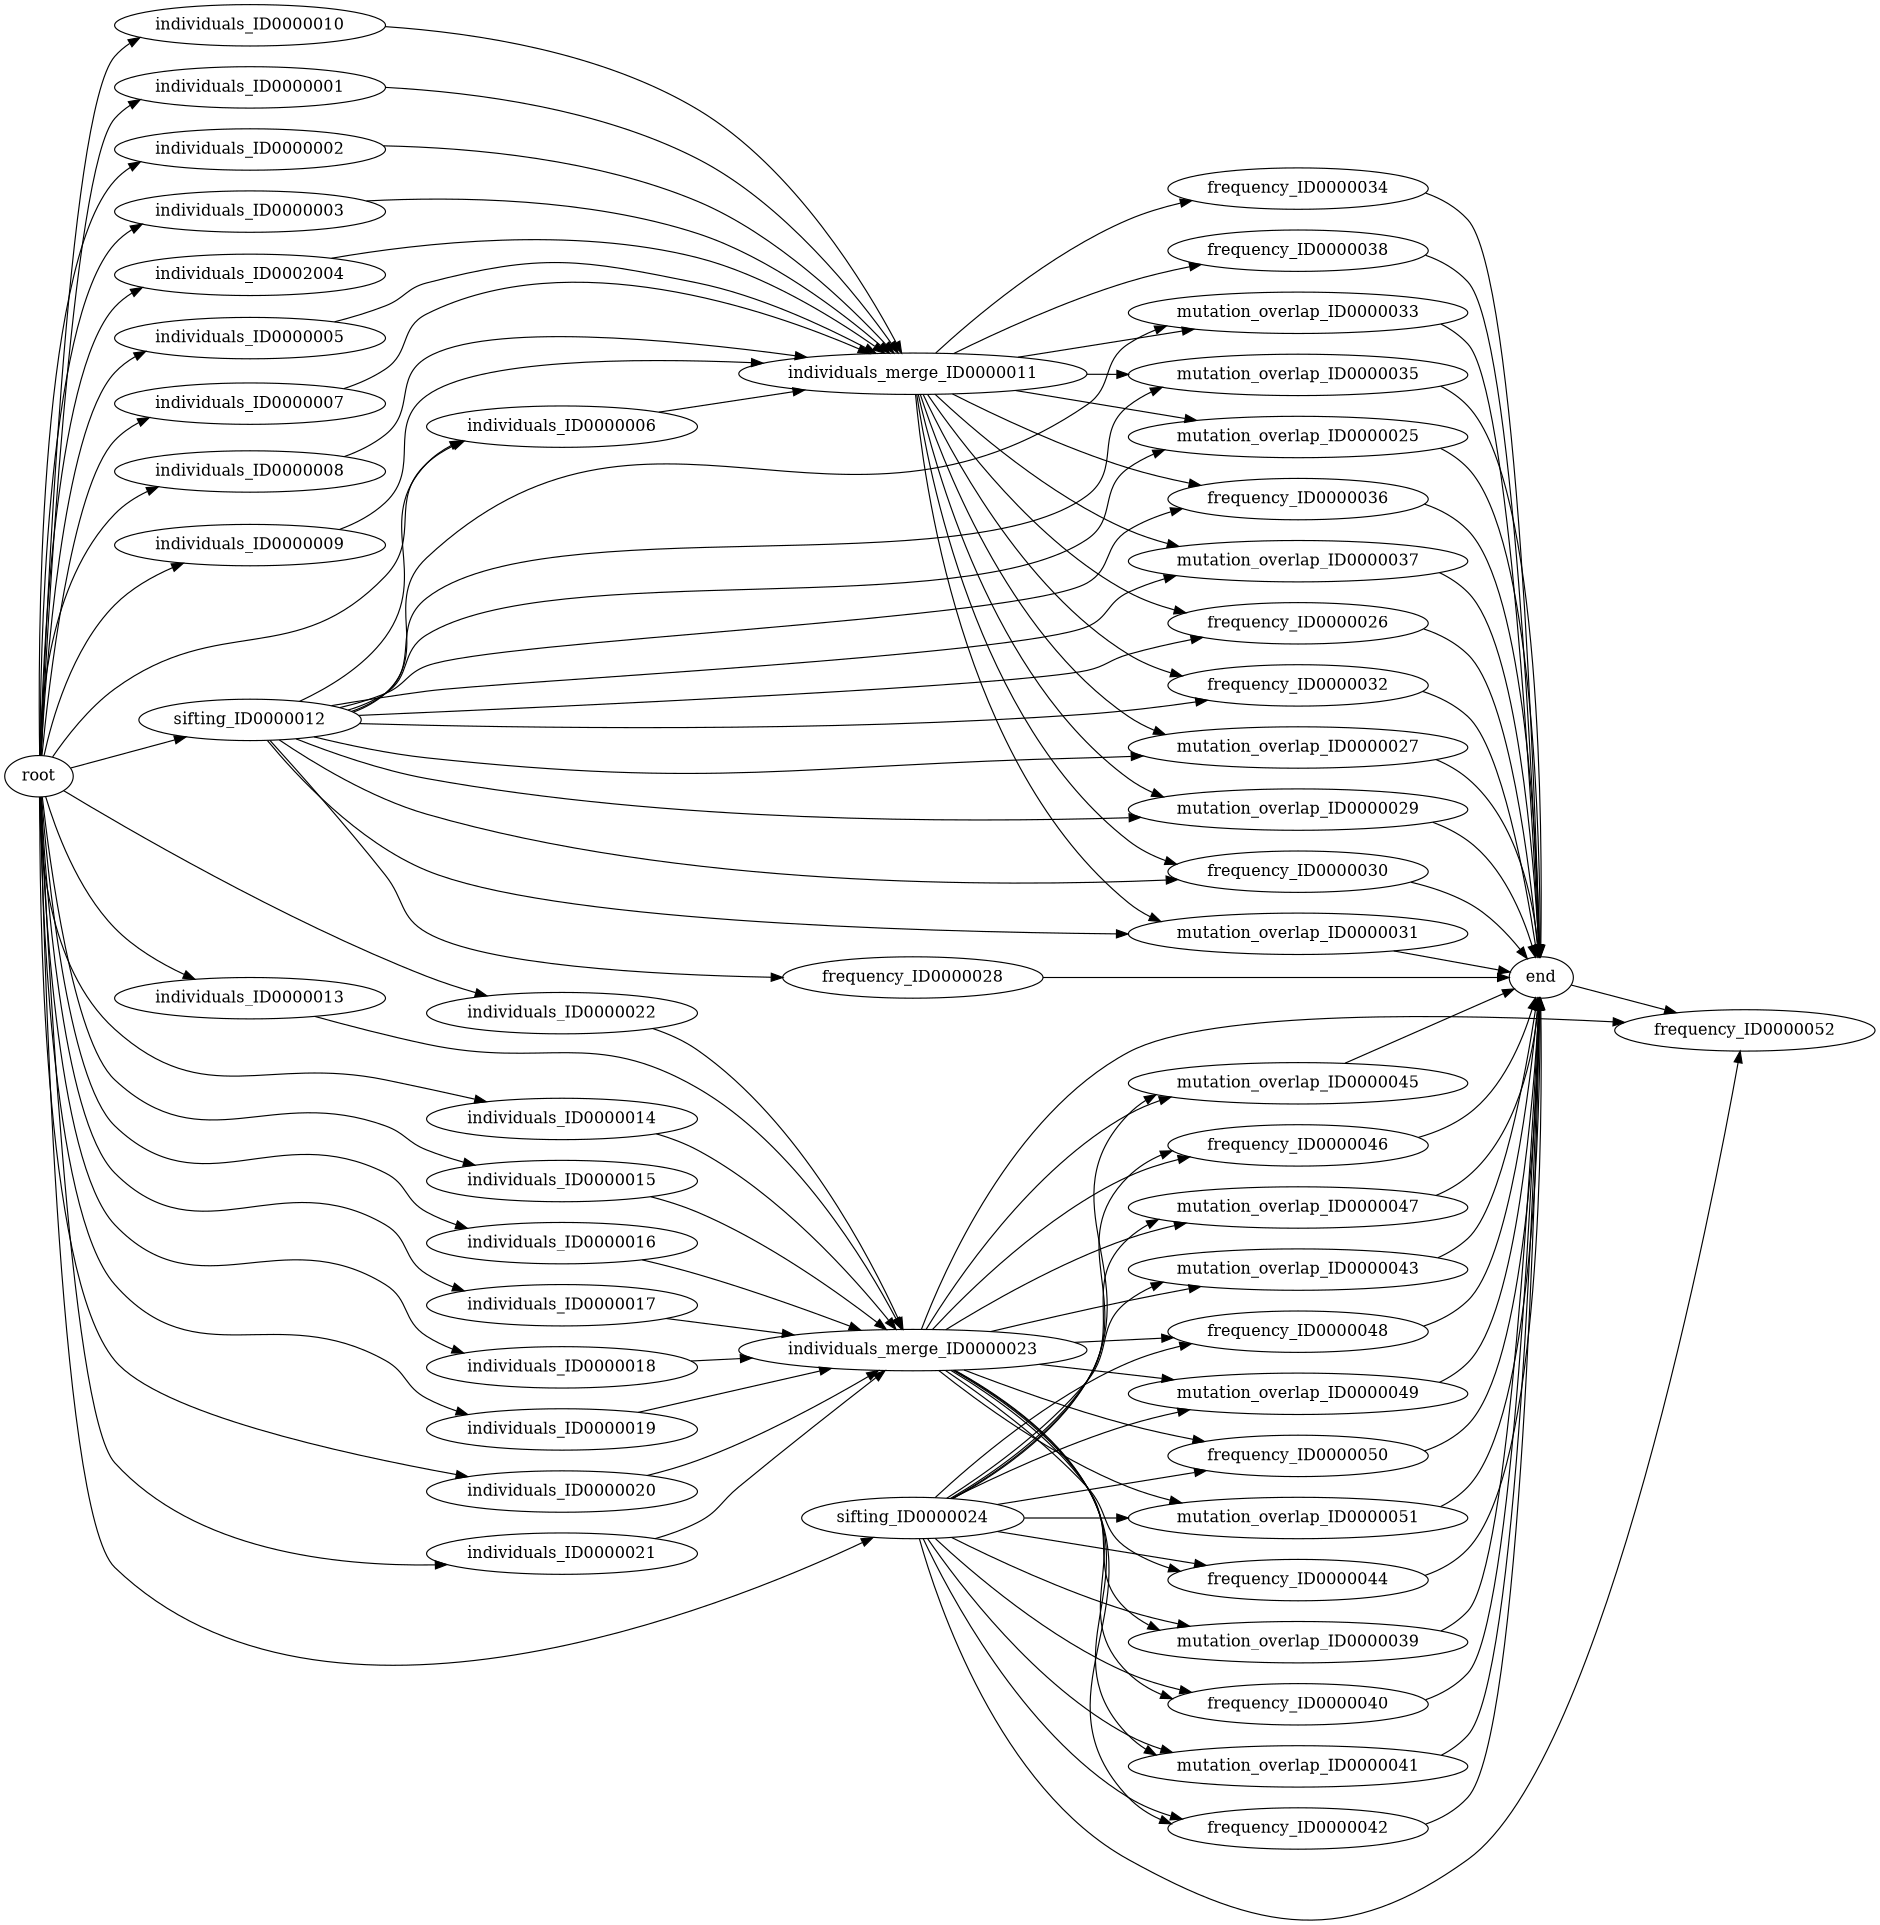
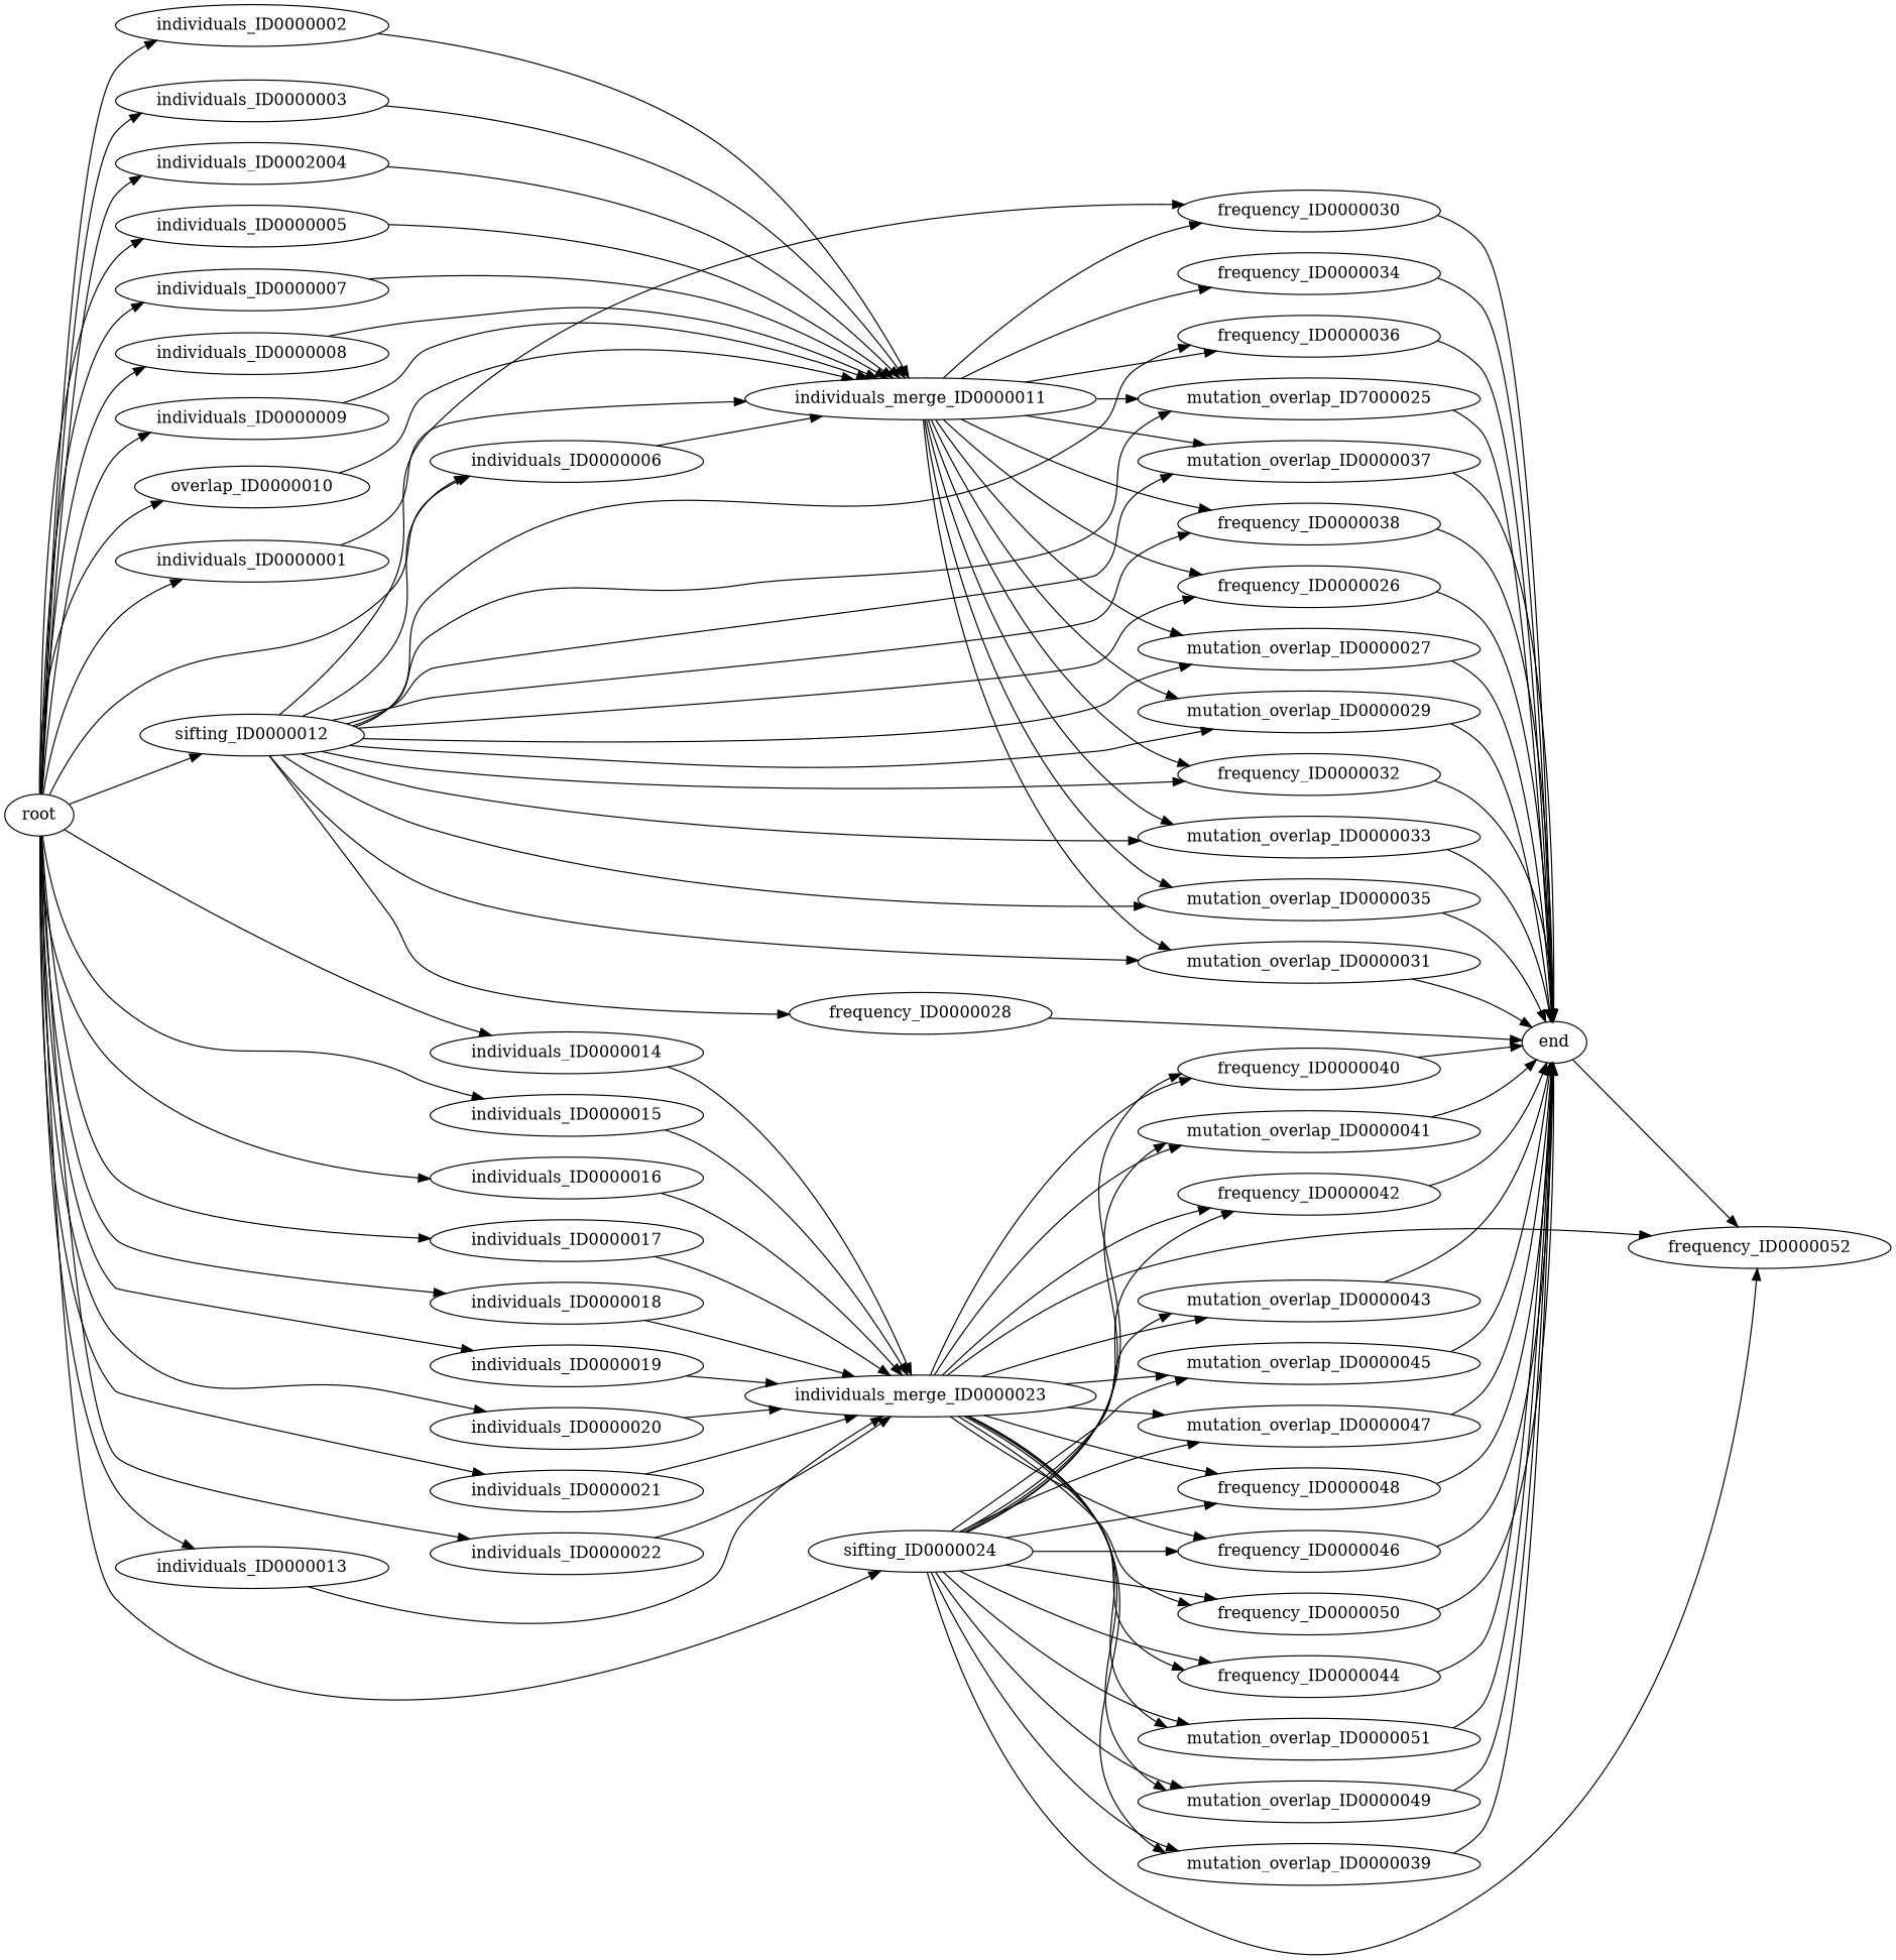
  strict digraph {
    rankdir=LR
    individuals_ID0000001
    individuals_merge_ID0000011
-   mutation_overlap_ID0000025
+   mutation_overlap_ID0000025 [label=mutation_overlap_ID7000025]
    frequency_ID0000026
    mutation_overlap_ID0000027
    mutation_overlap_ID0000029
    frequency_ID0000030
    mutation_overlap_ID0000031
    frequency_ID0000032
    mutation_overlap_ID0000033
    frequency_ID0000034
    mutation_overlap_ID0000035
    frequency_ID0000036
    mutation_overlap_ID0000037
    frequency_ID0000038
    individuals_ID0000002
    individuals_ID0000003
    n18 [label=individuals_ID0002004]
    individuals_ID0000005
    individuals_ID0000006
    individuals_ID0000007
    individuals_ID0000008
    individuals_ID0000009
-   individuals_ID0000010
+   individuals_ID0000010 [label=overlap_ID0000010]
    end
    frequency_ID0000028
    sifting_ID0000012
    individuals_ID0000013
    individuals_merge_ID0000023
    mutation_overlap_ID0000039
    frequency_ID0000040
    mutation_overlap_ID0000041
    frequency_ID0000042
    mutation_overlap_ID0000043
    frequency_ID0000044
    mutation_overlap_ID0000045
    frequency_ID0000046
    mutation_overlap_ID0000047
    frequency_ID0000048
    mutation_overlap_ID0000049
    frequency_ID0000050
    mutation_overlap_ID0000051
    frequency_ID0000052
    individuals_ID0000014
    individuals_ID0000015
    individuals_ID0000016
    individuals_ID0000017
    individuals_ID0000018
    individuals_ID0000019
    individuals_ID0000020
    individuals_ID0000021
    individuals_ID0000022
    sifting_ID0000024
    root
    individuals_ID0000001 -> individuals_merge_ID0000011
    individuals_merge_ID0000011 -> mutation_overlap_ID0000025
    individuals_merge_ID0000011 -> frequency_ID0000026
    individuals_merge_ID0000011 -> mutation_overlap_ID0000027
    individuals_merge_ID0000011 -> mutation_overlap_ID0000029
    individuals_merge_ID0000011 -> frequency_ID0000030
    individuals_merge_ID0000011 -> mutation_overlap_ID0000031
    individuals_merge_ID0000011 -> frequency_ID0000032
    individuals_merge_ID0000011 -> mutation_overlap_ID0000033
    individuals_merge_ID0000011 -> frequency_ID0000034
    individuals_merge_ID0000011 -> mutation_overlap_ID0000035
    individuals_merge_ID0000011 -> frequency_ID0000036
    individuals_merge_ID0000011 -> mutation_overlap_ID0000037
    individuals_merge_ID0000011 -> frequency_ID0000038
    mutation_overlap_ID0000025 -> end
    frequency_ID0000026 -> end
    mutation_overlap_ID0000027 -> end
    mutation_overlap_ID0000029 -> end
    frequency_ID0000030 -> end
    mutation_overlap_ID0000031 -> end
    frequency_ID0000032 -> end
    mutation_overlap_ID0000033 -> end
    frequency_ID0000034 -> end
    mutation_overlap_ID0000035 -> end
    frequency_ID0000036 -> end
    mutation_overlap_ID0000037 -> end
    frequency_ID0000038 -> end
    individuals_ID0000002 -> individuals_merge_ID0000011
    individuals_ID0000003 -> individuals_merge_ID0000011
    n18 -> individuals_merge_ID0000011
    individuals_ID0000005 -> individuals_merge_ID0000011
    individuals_ID0000006 -> individuals_merge_ID0000011
    individuals_ID0000007 -> individuals_merge_ID0000011
    individuals_ID0000008 -> individuals_merge_ID0000011
    individuals_ID0000009 -> individuals_merge_ID0000011
    individuals_ID0000010 -> individuals_merge_ID0000011
    end -> frequency_ID0000052
    frequency_ID0000028 -> end
    sifting_ID0000012 -> mutation_overlap_ID0000025
    sifting_ID0000012 -> frequency_ID0000026
    sifting_ID0000012 -> mutation_overlap_ID0000027
    sifting_ID0000012 -> mutation_overlap_ID0000029
    sifting_ID0000012 -> frequency_ID0000030
    sifting_ID0000012 -> mutation_overlap_ID0000031
    sifting_ID0000012 -> frequency_ID0000032
    sifting_ID0000012 -> mutation_overlap_ID0000033
    sifting_ID0000012 -> mutation_overlap_ID0000035
    sifting_ID0000012 -> frequency_ID0000036
    sifting_ID0000012 -> mutation_overlap_ID0000037
+   sifting_ID0000012 -> frequency_ID0000038
    sifting_ID0000012 -> individuals_ID0000006
    sifting_ID0000012 -> frequency_ID0000028
    individuals_ID0000013 -> individuals_merge_ID0000023
    individuals_merge_ID0000023 -> mutation_overlap_ID0000039
    individuals_merge_ID0000023 -> frequency_ID0000040
    individuals_merge_ID0000023 -> mutation_overlap_ID0000041
    individuals_merge_ID0000023 -> frequency_ID0000042
    individuals_merge_ID0000023 -> mutation_overlap_ID0000043
    individuals_merge_ID0000023 -> frequency_ID0000044
    individuals_merge_ID0000023 -> mutation_overlap_ID0000045
    individuals_merge_ID0000023 -> frequency_ID0000046
    individuals_merge_ID0000023 -> mutation_overlap_ID0000047
    individuals_merge_ID0000023 -> frequency_ID0000048
    individuals_merge_ID0000023 -> mutation_overlap_ID0000049
    individuals_merge_ID0000023 -> frequency_ID0000050
    individuals_merge_ID0000023 -> mutation_overlap_ID0000051
    individuals_merge_ID0000023 -> frequency_ID0000052
    mutation_overlap_ID0000039 -> end
    frequency_ID0000040 -> end
    mutation_overlap_ID0000041 -> end
    frequency_ID0000042 -> end
    mutation_overlap_ID0000043 -> end
    frequency_ID0000044 -> end
    mutation_overlap_ID0000045 -> end
    frequency_ID0000046 -> end
    mutation_overlap_ID0000047 -> end
    frequency_ID0000048 -> end
    mutation_overlap_ID0000049 -> end
    frequency_ID0000050 -> end
    mutation_overlap_ID0000051 -> end
    individuals_ID0000014 -> individuals_merge_ID0000023
    individuals_ID0000015 -> individuals_merge_ID0000023
    individuals_ID0000016 -> individuals_merge_ID0000023
    individuals_ID0000017 -> individuals_merge_ID0000023
    individuals_ID0000018 -> individuals_merge_ID0000023
    individuals_ID0000019 -> individuals_merge_ID0000023
    individuals_ID0000020 -> individuals_merge_ID0000023
    individuals_ID0000021 -> individuals_merge_ID0000023
    individuals_ID0000022 -> individuals_merge_ID0000023
    sifting_ID0000024 -> mutation_overlap_ID0000039
    sifting_ID0000024 -> frequency_ID0000040
    sifting_ID0000024 -> mutation_overlap_ID0000041
    sifting_ID0000024 -> frequency_ID0000042
    sifting_ID0000024 -> mutation_overlap_ID0000043
    sifting_ID0000024 -> frequency_ID0000044
    sifting_ID0000024 -> mutation_overlap_ID0000045
    sifting_ID0000024 -> frequency_ID0000046
    sifting_ID0000024 -> mutation_overlap_ID0000047
    sifting_ID0000024 -> frequency_ID0000048
    sifting_ID0000024 -> mutation_overlap_ID0000049
    sifting_ID0000024 -> frequency_ID0000050
    sifting_ID0000024 -> mutation_overlap_ID0000051
    sifting_ID0000024 -> frequency_ID0000052
    root -> individuals_ID0000001
    root -> individuals_ID0000002
    root -> individuals_ID0000003
    root -> n18
    root -> individuals_ID0000005
    root -> individuals_ID0000006
    root -> individuals_ID0000007
    root -> individuals_ID0000008
    root -> individuals_ID0000009
    root -> individuals_ID0000010
    root -> sifting_ID0000012
    root -> individuals_ID0000013
    root -> individuals_ID0000014
    root -> individuals_ID0000015
    root -> individuals_ID0000016
    root -> individuals_ID0000017
    root -> individuals_ID0000018
    root -> individuals_ID0000019
    root -> individuals_ID0000020
    root -> individuals_ID0000021
    root -> individuals_ID0000022
    root -> sifting_ID0000024
  }
